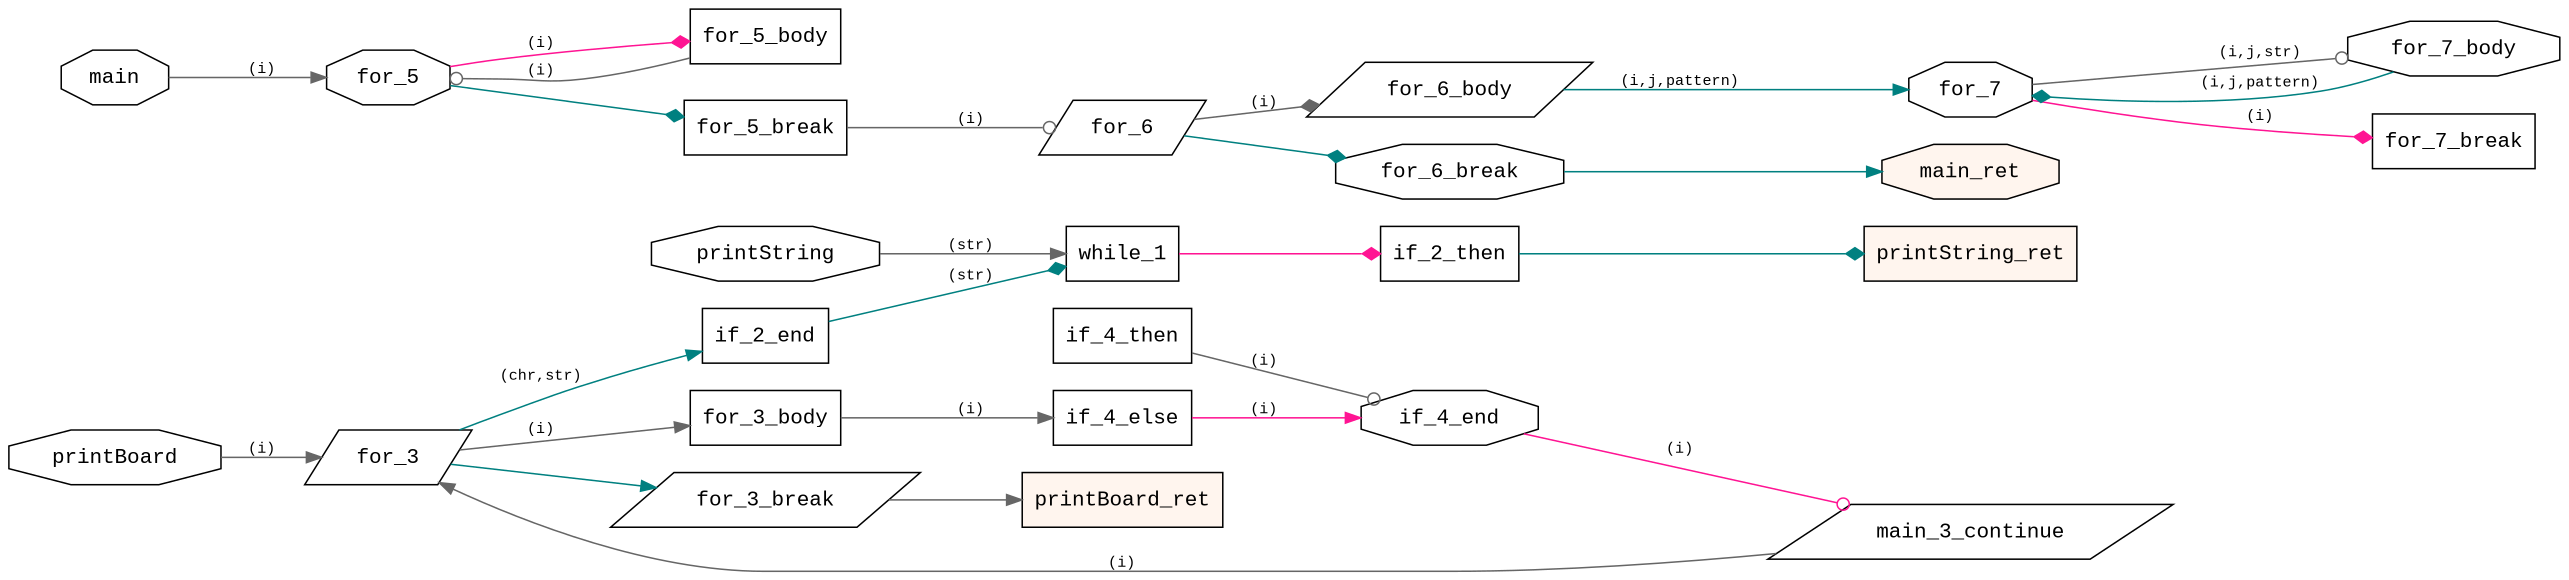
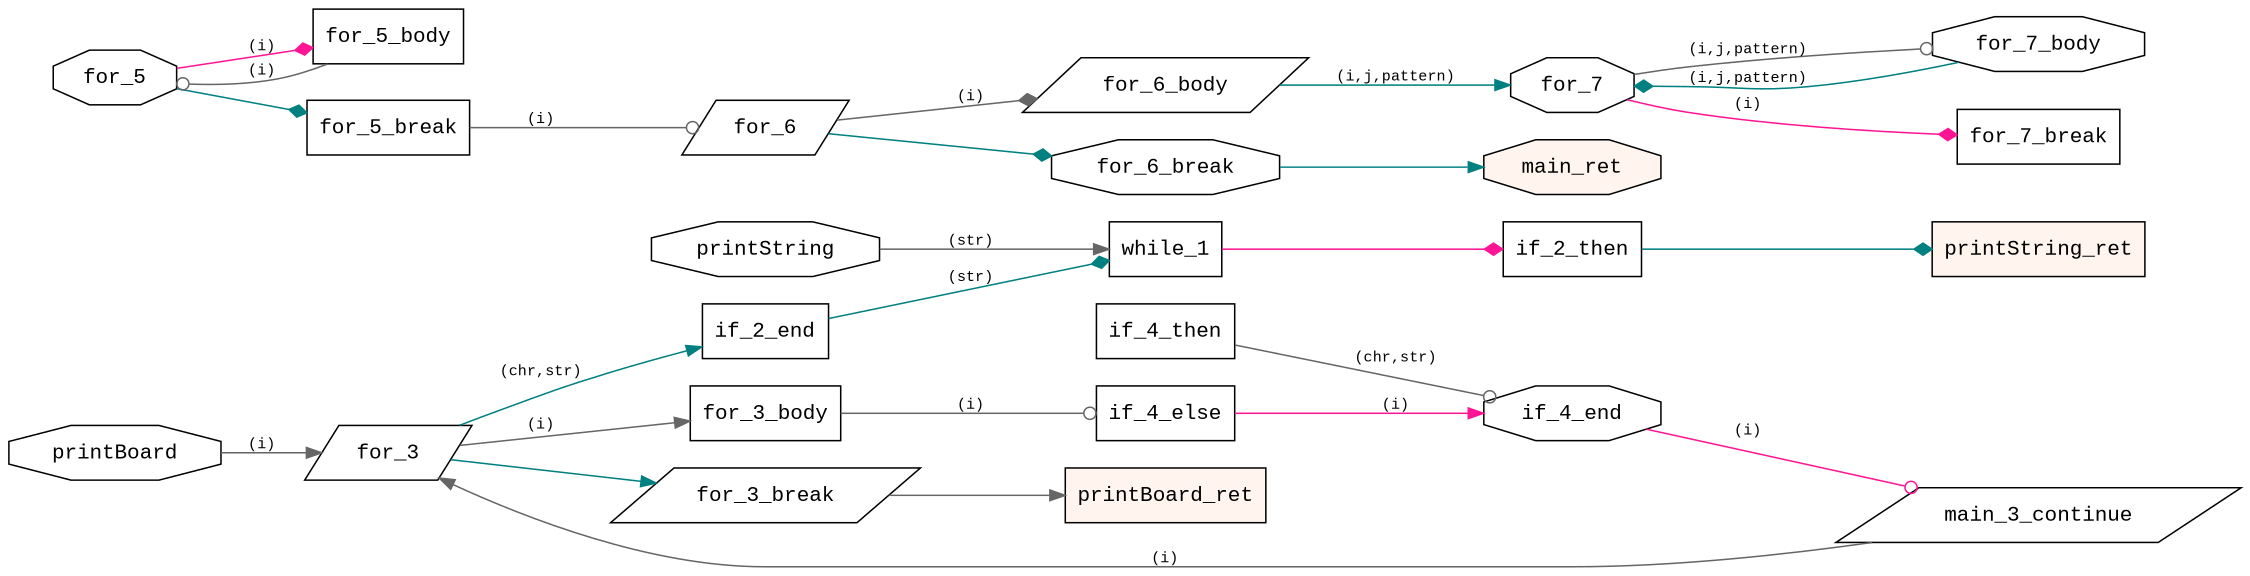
  digraph {
    fontname="Liberation Mono"
    rankdir=LR
    node [fontname="Liberation Mono" shape=box]
    edge [arrowhead=normal color=gray40 fontname="Liberation Mono" fontsize="10pt"]
    n1 [label=printString shape=octagon]
    n2 [label=while_1]
    n3 [label=if_2_end]
    n4 [label=if_2_then]
    n5 [fillcolor="#fff5ee" label=printString_ret style=filled]
    n6 [label=printBoard shape=octagon]
    n7 [label=for_3 shape=parallelogram]
    n8 [label=for_3_body]
    n9 [label=for_3_break shape=parallelogram]
    n10 [label=if_4_else]
    n11 [label=if_4_then]
    n12 [label=if_4_end shape=octagon]
    n13 [label=main_3_continue shape=parallelogram]
    n14 [fillcolor="#fff5ee" label=printBoard_ret style=filled]
-   n15 [label=main shape=octagon]
    n16 [label=for_5 shape=octagon]
    n17 [label=for_5_body]
    n18 [label=for_5_break]
    n19 [label=for_6 shape=parallelogram]
    n20 [label=for_6_body shape=parallelogram]
    n21 [label=for_6_break shape=octagon]
    n22 [label=for_7 shape=octagon]
    n23 [label=for_7_body shape=octagon]
    n24 [label=for_7_break]
    n25 [fillcolor="#fff5ee" label=main_ret shape=octagon style=filled]
    subgraph sub_1 {
      n1
      n2
      n3
      n4
      n5
    }
    subgraph sub_2 {
      n6
      n7
      n8
      n9
      n10
      n11
      n12
      n13
      n14
    }
    subgraph sub_3 {
-     n15
      n16
      n17
      n18
      n19
      n20
      n21
      n22
      n23
      n24
      n25
    }
    n1 -> n2 [label="(str)"]
    n2 -> n4 [arrowhead=diamond color=deeppink]
    n3 -> n2 [arrowhead=diamond color=teal label="(str)"]
    n4 -> n5 [arrowhead=diamond color=teal]
    n6 -> n7 [label="(i)"]
    n7 -> n3 [color=teal label="(chr,str)"]
    n7 -> n8 [label="(i)"]
    n7 -> n9 [color=teal]
-   n8 -> n10 [label="(i)"]
+   n8 -> n10 [arrowhead=odot label="(i)"]
    n9 -> n14
    n10 -> n12 [color=deeppink label="(i)"]
-   n11 -> n12 [arrowhead=odot label="(i)"]
+   n11 -> n12 [arrowhead=odot label="(chr,str)"]
    n12 -> n13 [arrowhead=odot color=deeppink label="(i)"]
    n13 -> n7 [label="(i)"]
-   n15 -> n16 [label="(i)"]
    n16 -> n17 [arrowhead=diamond color=deeppink label="(i)"]
    n16 -> n18 [arrowhead=diamond color=teal]
    n17 -> n16 [arrowhead=odot label="(i)"]
    n18 -> n19 [arrowhead=odot label="(i)"]
    n19 -> n20 [arrowhead=diamond label="(i)"]
    n19 -> n21 [arrowhead=diamond color=teal]
    n20 -> n22 [color=teal label="(i,j,pattern)"]
    n21 -> n25 [color=teal]
-   n22 -> n23 [arrowhead=odot label="(i,j,str)"]
+   n22 -> n23 [arrowhead=odot label="(i,j,pattern)"]
    n22 -> n24 [arrowhead=diamond color=deeppink label="(i)"]
    n23 -> n22 [arrowhead=diamond color=teal label="(i,j,pattern)"]
  }
